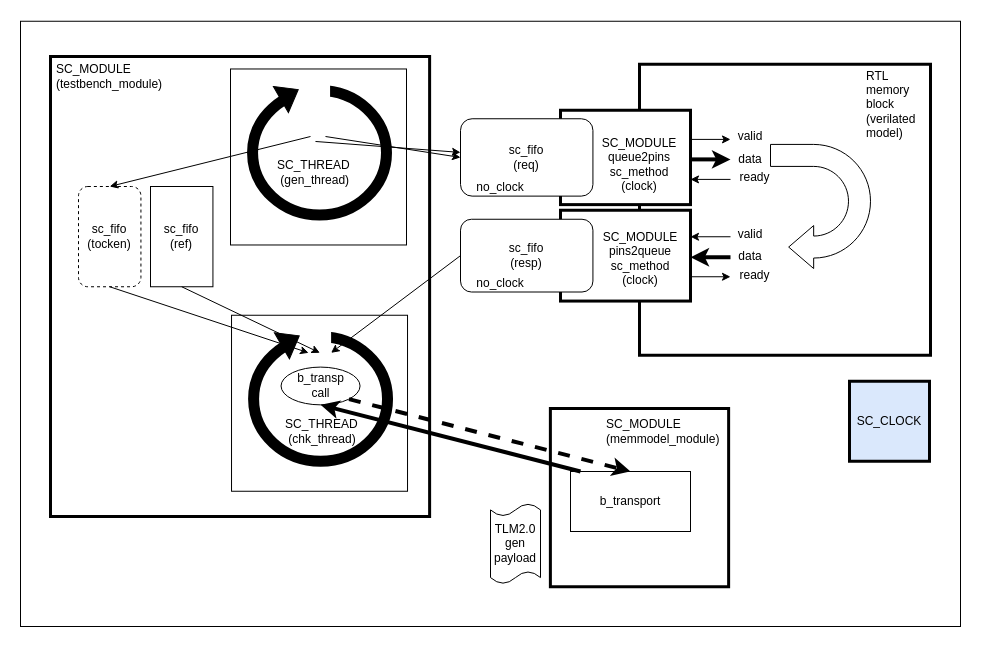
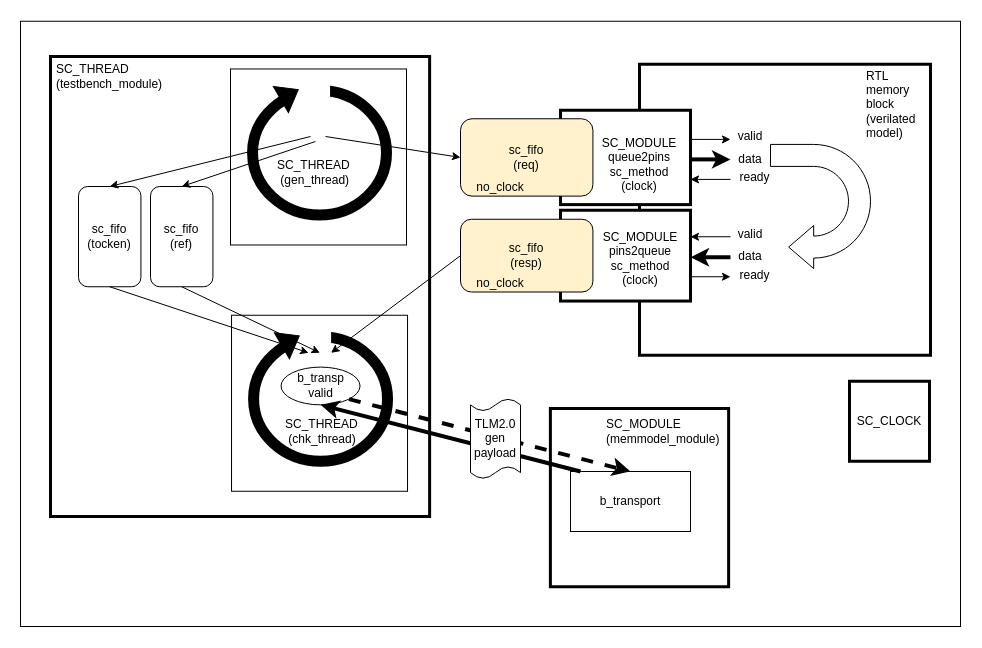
  <mxCell id="0" />
  <mxCell id="1" parent="0" />
  <mxCell id="2" value="" style="rounded=0;whiteSpace=wrap;html=1;fillStyle=solid;fillColor=#FFFFFF;" parent="1" vertex="1"><mxGeometry x="20" y="20.75" width="940" height="605.25" as="geometry" /></mxCell>
  <mxCell id="3" value="" style="whiteSpace=wrap;html=1;aspect=fixed;strokeWidth=3;" parent="1" vertex="1"><mxGeometry x="639" y="63.75" width="291" height="291" as="geometry" /></mxCell>
  <mxCell id="4" value="" style="rounded=0;whiteSpace=wrap;html=1;strokeWidth=3;" parent="1" vertex="1"><mxGeometry x="50" y="56" width="379.12" height="460" as="geometry" /></mxCell>
  <mxCell id="5" value="" style="whiteSpace=wrap;html=1;aspect=fixed;strokeWidth=3;" parent="1" vertex="1"><mxGeometry x="549.88" y="408" width="178.25" height="178.25" as="geometry" /></mxCell>
  <mxCell id="6" value="" style="whiteSpace=wrap;html=1;aspect=fixed;" parent="1" vertex="1"><mxGeometry x="230" y="68.48" width="176" height="176" as="geometry" /></mxCell>
  <mxCell id="7" value="" style="ellipse;whiteSpace=wrap;html=1;strokeWidth=11;" parent="1" vertex="1"><mxGeometry x="252.07" y="90.05" width="133.93" height="124.43" as="geometry" /></mxCell>
  <mxCell id="8" value="" style="rounded=0;whiteSpace=wrap;html=1;rotation=0;strokeColor=none;" parent="1" vertex="1"><mxGeometry x="284.57" y="76.05" width="45" height="30" as="geometry" /></mxCell>
  <mxCell id="9" value="" style="triangle;whiteSpace=wrap;html=1;rotation=-30;fillColor=#000000;" parent="1" vertex="1"><mxGeometry x="279.07" y="79.05" width="20" height="30" as="geometry" /></mxCell>
  <mxCell id="10" value="SC_MODULE (memmodel_module)" style="text;strokeColor=none;fillColor=none;align=left;verticalAlign=middle;spacingLeft=4;spacingRight=4;overflow=hidden;points=[[0,0.5],[1,0.5]];portConstraint=eastwest;rotatable=0;whiteSpace=wrap;html=1;" parent="1" vertex="1"><mxGeometry x="600" y="411.25" width="130.25" height="39.5" as="geometry" /></mxCell>
  <mxCell id="11" value="SC_THREAD&amp;nbsp; &amp;nbsp; &amp;nbsp;(gen_thread)" style="text;strokeColor=none;fillColor=none;align=left;verticalAlign=middle;spacingLeft=4;spacingRight=4;overflow=hidden;points=[[0,0.5],[1,0.5]];portConstraint=eastwest;rotatable=0;whiteSpace=wrap;html=1;" parent="1" vertex="1"><mxGeometry x="270.95" y="142.05" width="107.37" height="59.5" as="geometry" /></mxCell>
- <mxCell id="12" value="SC_MODULE (testbench_module)" style="text;strokeColor=none;fillColor=none;align=left;verticalAlign=middle;spacingLeft=4;spacingRight=4;overflow=hidden;points=[[0,0.5],[1,0.5]];portConstraint=eastwest;rotatable=0;whiteSpace=wrap;html=1;" parent="1" vertex="1"><mxGeometry x="50" y="56" width="130" height="39.5" as="geometry" /></mxCell>
+ <mxCell id="12" value="SC_THREAD (testbench_module)" style="text;strokeColor=none;fillColor=none;align=left;verticalAlign=middle;spacingLeft=4;spacingRight=4;overflow=hidden;points=[[0,0.5],[1,0.5]];portConstraint=eastwest;rotatable=0;whiteSpace=wrap;html=1;" parent="1" vertex="1"><mxGeometry x="50" y="56" width="130" height="39.5" as="geometry" /></mxCell>
  <mxCell id="13" value="b_transport" style="rounded=0;whiteSpace=wrap;html=1;" parent="1" vertex="1"><mxGeometry x="570" y="471" width="120" height="60" as="geometry" /></mxCell>
  <mxCell id="14" value="" style="rounded=0;whiteSpace=wrap;html=1;strokeWidth=3;" parent="1" vertex="1"><mxGeometry x="560" y="109.75" width="130" height="94.37" as="geometry" /></mxCell>
- <mxCell id="15" value="sc_fifo&lt;div&gt;(req)&lt;/div&gt;" style="rounded=1;whiteSpace=wrap;html=1;" parent="1" vertex="1"><mxGeometry x="460" y="118.25" width="132.43" height="77.37" as="geometry" /></mxCell>
+ <mxCell id="15" value="sc_fifo&lt;div&gt;(req)&lt;/div&gt;" style="rounded=1;whiteSpace=wrap;html=1;fillColor=#fff2cc;" parent="1" vertex="1"><mxGeometry x="460" y="118.25" width="132.43" height="77.37" as="geometry" /></mxCell>
  <mxCell id="16" value="" style="rounded=0;whiteSpace=wrap;html=1;strokeWidth=3;" parent="1" vertex="1"><mxGeometry x="560" y="209.75" width="130" height="90.81" as="geometry" /></mxCell>
- <mxCell id="17" value="sc_fifo&lt;div&gt;(resp)&lt;/div&gt;" style="rounded=1;whiteSpace=wrap;html=1;" parent="1" vertex="1"><mxGeometry x="460" y="218.75" width="132.43" height="72.75" as="geometry" /></mxCell>
+ <mxCell id="17" value="sc_fifo&lt;div&gt;(resp)&lt;/div&gt;" style="rounded=1;whiteSpace=wrap;html=1;fillColor=#fff2cc;" parent="1" vertex="1"><mxGeometry x="460" y="218.75" width="132.43" height="72.75" as="geometry" /></mxCell>
  <mxCell id="18" value="" style="endArrow=classic;html=1;rounded=0;entryX=0;entryY=0.5;entryDx=0;entryDy=0;" parent="1" target="15" edge="1"><mxGeometry width="50" height="50" relative="1" as="geometry"><mxPoint x="325" y="136" as="sourcePoint" /><mxPoint x="367.028" y="158.72" as="targetPoint" /></mxGeometry></mxCell>
  <mxCell id="19" value="RTL&lt;div&gt;memory block&lt;/div&gt;&lt;div&gt;(verilated&lt;/div&gt;&lt;div&gt;model)&lt;/div&gt;" style="text;strokeColor=none;fillColor=none;align=left;verticalAlign=middle;spacingLeft=4;spacingRight=4;overflow=hidden;points=[[0,0.5],[1,0.5]];portConstraint=eastwest;rotatable=0;whiteSpace=wrap;html=1;" parent="1" vertex="1"><mxGeometry x="860" y="63.9" width="80" height="80" as="geometry" /></mxCell>
  <mxCell id="20" value="" style="html=1;shadow=0;dashed=0;align=center;verticalAlign=middle;shape=mxgraph.arrows2.uTurnArrow;dy=11;arrowHead=43;dx2=25;rotation=-180;" parent="1" vertex="1"><mxGeometry x="770" y="143.9" width="100" height="124.15" as="geometry" /></mxCell>
  <mxCell id="21" value="" style="endArrow=classic;html=1;rounded=0;" parent="1" edge="1"><mxGeometry width="50" height="50" relative="1" as="geometry"><mxPoint x="690" y="138.9" as="sourcePoint" /><mxPoint x="730" y="138.9" as="targetPoint" /></mxGeometry></mxCell>
  <mxCell id="22" value="" style="endArrow=classic;html=1;rounded=0;strokeWidth=4;" parent="1" edge="1"><mxGeometry width="50" height="50" relative="1" as="geometry"><mxPoint x="690" y="158.9" as="sourcePoint" /><mxPoint x="730" y="158.9" as="targetPoint" /></mxGeometry></mxCell>
  <mxCell id="23" value="" style="endArrow=classic;html=1;rounded=0;" parent="1" edge="1"><mxGeometry width="50" height="50" relative="1" as="geometry"><mxPoint x="730" y="178.9" as="sourcePoint" /><mxPoint x="690" y="178.9" as="targetPoint" /></mxGeometry></mxCell>
  <mxCell id="24" value="valid" style="text;html=1;align=center;verticalAlign=middle;whiteSpace=wrap;rounded=0;" parent="1" vertex="1"><mxGeometry x="720" y="121.4" width="60" height="30" as="geometry" /></mxCell>
  <mxCell id="25" value="data" style="text;html=1;align=center;verticalAlign=middle;whiteSpace=wrap;rounded=0;" parent="1" vertex="1"><mxGeometry x="720" y="143.9" width="60" height="30" as="geometry" /></mxCell>
  <mxCell id="26" value="ready" style="text;html=1;align=center;verticalAlign=middle;whiteSpace=wrap;rounded=0;" parent="1" vertex="1"><mxGeometry x="719" y="162.47" width="71" height="30" as="geometry" /></mxCell>
  <mxCell id="27" value="" style="endArrow=classic;html=1;rounded=0;" parent="1" edge="1"><mxGeometry width="50" height="50" relative="1" as="geometry"><mxPoint x="690" y="276.25" as="sourcePoint" /><mxPoint x="730" y="276.25" as="targetPoint" /></mxGeometry></mxCell>
  <mxCell id="28" value="" style="endArrow=classic;html=1;rounded=0;strokeWidth=4;" parent="1" edge="1"><mxGeometry width="50" height="50" relative="1" as="geometry"><mxPoint x="730" y="256.75" as="sourcePoint" /><mxPoint x="690" y="256.75" as="targetPoint" /></mxGeometry></mxCell>
  <mxCell id="29" value="" style="endArrow=classic;html=1;rounded=0;" parent="1" edge="1"><mxGeometry width="50" height="50" relative="1" as="geometry"><mxPoint x="730" y="236.25" as="sourcePoint" /><mxPoint x="690" y="236.25" as="targetPoint" /></mxGeometry></mxCell>
  <mxCell id="30" value="valid" style="text;html=1;align=center;verticalAlign=middle;whiteSpace=wrap;rounded=0;" parent="1" vertex="1"><mxGeometry x="720" y="218.75" width="60" height="30" as="geometry" /></mxCell>
  <mxCell id="31" value="data" style="text;html=1;align=center;verticalAlign=middle;whiteSpace=wrap;rounded=0;" parent="1" vertex="1"><mxGeometry x="720" y="241.25" width="60" height="30" as="geometry" /></mxCell>
  <mxCell id="32" value="ready" style="text;html=1;align=center;verticalAlign=middle;whiteSpace=wrap;rounded=0;" parent="1" vertex="1"><mxGeometry x="719" y="259.82" width="71" height="30" as="geometry" /></mxCell>
  <mxCell id="33" value="no_clock" style="text;html=1;align=center;verticalAlign=middle;whiteSpace=wrap;rounded=0;" parent="1" vertex="1"><mxGeometry x="470" y="268.05" width="60" height="30" as="geometry" /></mxCell>
  <mxCell id="34" value="no_clock" style="text;html=1;align=center;verticalAlign=middle;whiteSpace=wrap;rounded=0;" parent="1" vertex="1"><mxGeometry x="470" y="171.9" width="60" height="30" as="geometry" /></mxCell>
  <mxCell id="35" value="&lt;div&gt;&lt;br&gt;&lt;/div&gt;SC_MODULE&lt;div&gt;queue2pins&lt;/div&gt;&lt;div&gt;sc_method&lt;/div&gt;&lt;div&gt;(clock)&lt;/div&gt;" style="text;html=1;align=center;verticalAlign=middle;whiteSpace=wrap;rounded=0;" parent="1" vertex="1"><mxGeometry x="610" y="141.9" width="58" height="30" as="geometry" /></mxCell>
  <mxCell id="36" value="&lt;div&gt;&lt;br&gt;&lt;/div&gt;SC_MODULE&lt;div&gt;pins2queue&lt;/div&gt;&lt;div&gt;sc_method&lt;/div&gt;&lt;div&gt;(clock)&lt;/div&gt;" style="text;html=1;align=center;verticalAlign=middle;whiteSpace=wrap;rounded=0;" parent="1" vertex="1"><mxGeometry x="610" y="236.19" width="60" height="30" as="geometry" /></mxCell>
- <mxCell id="37" value="SC_CLOCK" style="whiteSpace=wrap;html=1;aspect=fixed;strokeWidth=3;fillColor=#dae8fc;" parent="1" vertex="1"><mxGeometry x="849" y="380.75" width="80" height="80" as="geometry" /></mxCell>
+ <mxCell id="37" value="SC_CLOCK" style="whiteSpace=wrap;html=1;aspect=fixed;strokeWidth=3;" parent="1" vertex="1"><mxGeometry x="849" y="380.75" width="80" height="80" as="geometry" /></mxCell>
  <mxCell id="38" value="" style="whiteSpace=wrap;html=1;aspect=fixed;" parent="1" vertex="1"><mxGeometry x="231.03" y="314.75" width="176" height="176" as="geometry" /></mxCell>
  <mxCell id="39" value="" style="ellipse;whiteSpace=wrap;html=1;strokeWidth=11;" parent="1" vertex="1"><mxGeometry x="253.1" y="336.32" width="133.93" height="124.43" as="geometry" /></mxCell>
  <mxCell id="40" value="" style="rounded=0;whiteSpace=wrap;html=1;rotation=0;strokeColor=none;" parent="1" vertex="1"><mxGeometry x="285.6" y="322.32" width="45" height="30" as="geometry" /></mxCell>
  <mxCell id="41" value="" style="triangle;whiteSpace=wrap;html=1;rotation=-30;fillColor=#000000;" parent="1" vertex="1"><mxGeometry x="280.1" y="325.32" width="20" height="30" as="geometry" /></mxCell>
  <mxCell id="42" value="SC_THREAD&amp;nbsp; &amp;nbsp; &amp;nbsp;(chk_thread)" style="text;strokeColor=none;fillColor=none;align=left;verticalAlign=middle;spacingLeft=4;spacingRight=4;overflow=hidden;points=[[0,0.5],[1,0.5]];portConstraint=eastwest;rotatable=0;whiteSpace=wrap;html=1;" parent="1" vertex="1"><mxGeometry x="278.63" y="401.25" width="107.37" height="59.5" as="geometry" /></mxCell>
- <mxCell id="43" value="b_transp&lt;div&gt;call&lt;/div&gt;" style="ellipse;whiteSpace=wrap;html=1;strokeWidth=1;" parent="1" vertex="1"><mxGeometry x="280.56" y="366.6" width="79" height="37.75" as="geometry" /></mxCell>
+ <mxCell id="43" value="b_transp&lt;div&gt;valid&lt;/div&gt;" style="ellipse;whiteSpace=wrap;html=1;strokeWidth=1;" parent="1" vertex="1"><mxGeometry x="280.56" y="366.6" width="79" height="37.75" as="geometry" /></mxCell>
  <mxCell id="44" value="" style="endArrow=classic;html=1;rounded=0;exitX=0;exitY=0.5;exitDx=0;exitDy=0;entryX=1;entryY=1;entryDx=0;entryDy=0;" parent="1" source="17" target="40" edge="1"><mxGeometry width="50" height="50" relative="1" as="geometry"><mxPoint x="470" y="386" as="sourcePoint" /><mxPoint x="330" y="306" as="targetPoint" /></mxGeometry></mxCell>
- <mxCell id="45" value="sc_fifo&lt;div&gt;(ref)&lt;/div&gt;" style="whiteSpace=wrap;html=1;rounded=0;" parent="1" vertex="1"><mxGeometry x="150" y="186" width="62.43" height="100.25" as="geometry" /></mxCell>
- <mxCell id="46" value="sc_fifo&lt;div&gt;(tocken)&lt;/div&gt;" style="rounded=1;whiteSpace=wrap;html=1;dashed=1;" parent="1" vertex="1"><mxGeometry x="78" y="186" width="62.43" height="100.25" as="geometry" /></mxCell>
- <mxCell id="47" value="" style="endArrow=classic;html=1;rounded=0;exitX=0.41;exitY=-0.018;exitDx=0;exitDy=0;exitPerimeter=0;" parent="1" source="11" target="15" edge="1"><mxGeometry width="50" height="50" relative="1" as="geometry"><mxPoint x="118.25" y="129.65" as="sourcePoint" /><mxPoint x="207.25" y="157.65" as="targetPoint" /></mxGeometry></mxCell>
+ <mxCell id="45" value="sc_fifo&lt;div&gt;(ref)&lt;/div&gt;" style="rounded=1;whiteSpace=wrap;html=1;" parent="1" vertex="1"><mxGeometry x="150" y="186" width="62.43" height="100.25" as="geometry" /></mxCell>
+ <mxCell id="46" value="sc_fifo&lt;div&gt;(tocken)&lt;/div&gt;" style="rounded=1;whiteSpace=wrap;html=1;" parent="1" vertex="1"><mxGeometry x="78" y="186" width="62.43" height="100.25" as="geometry" /></mxCell>
+ <mxCell id="47" value="" style="endArrow=classic;html=1;rounded=0;entryX=0.5;entryY=0;entryDx=0;entryDy=0;exitX=0.41;exitY=-0.018;exitDx=0;exitDy=0;exitPerimeter=0;" parent="1" source="11" target="45" edge="1"><mxGeometry width="50" height="50" relative="1" as="geometry"><mxPoint x="118.25" y="129.65" as="sourcePoint" /><mxPoint x="207.25" y="157.65" as="targetPoint" /></mxGeometry></mxCell>
  <mxCell id="48" value="" style="endArrow=classic;html=1;rounded=0;entryX=0.5;entryY=0;entryDx=0;entryDy=0;" parent="1" target="46" edge="1"><mxGeometry width="50" height="50" relative="1" as="geometry"><mxPoint x="310" y="136" as="sourcePoint" /><mxPoint x="76" y="194.15" as="targetPoint" /></mxGeometry></mxCell>
  <mxCell id="49" value="" style="endArrow=classic;html=1;rounded=0;entryX=0.75;entryY=1;entryDx=0;entryDy=0;exitX=0.5;exitY=1;exitDx=0;exitDy=0;" parent="1" source="45" target="40" edge="1"><mxGeometry width="50" height="50" relative="1" as="geometry"><mxPoint x="160" y="296" as="sourcePoint" /><mxPoint x="200" y="232" as="targetPoint" /></mxGeometry></mxCell>
  <mxCell id="50" value="" style="endArrow=classic;html=1;rounded=0;exitX=0.5;exitY=1;exitDx=0;exitDy=0;entryX=0.5;entryY=1;entryDx=0;entryDy=0;" parent="1" source="46" target="40" edge="1"><mxGeometry width="50" height="50" relative="1" as="geometry"><mxPoint x="100" y="366" as="sourcePoint" /><mxPoint x="160" y="386" as="targetPoint" /></mxGeometry></mxCell>
  <mxCell id="51" value="" style="endArrow=classic;html=1;rounded=0;exitX=1;exitY=1;exitDx=0;exitDy=0;strokeWidth=4;entryX=0.5;entryY=0;entryDx=0;entryDy=0;dashed=1;" parent="1" source="43" target="13" edge="1"><mxGeometry width="50" height="50" relative="1" as="geometry"><mxPoint x="1176" y="317.79" as="sourcePoint" /><mxPoint x="1266.07" y="629.16" as="targetPoint" /></mxGeometry></mxCell>
  <mxCell id="52" value="" style="endArrow=classic;html=1;rounded=0;entryX=0.5;entryY=1;entryDx=0;entryDy=0;strokeWidth=4;" parent="1" target="43" edge="1"><mxGeometry width="50" height="50" relative="1" as="geometry"><mxPoint x="580" y="471" as="sourcePoint" /><mxPoint x="423.57" y="506" as="targetPoint" /></mxGeometry></mxCell>
- <mxCell id="53" value="TLM2.0&lt;div&gt;gen payload&lt;/div&gt;" style="shape=tape;whiteSpace=wrap;html=1;size=0.154;" parent="1" vertex="1"><mxGeometry x="490" y="503.25" width="50" height="80" as="geometry" /></mxCell>
+ <mxCell id="53" value="TLM2.0&lt;div&gt;gen payload&lt;/div&gt;" style="shape=tape;whiteSpace=wrap;html=1;size=0.154;" parent="1" vertex="1"><mxGeometry x="470" y="398.25" width="50" height="80" as="geometry" /></mxCell>
